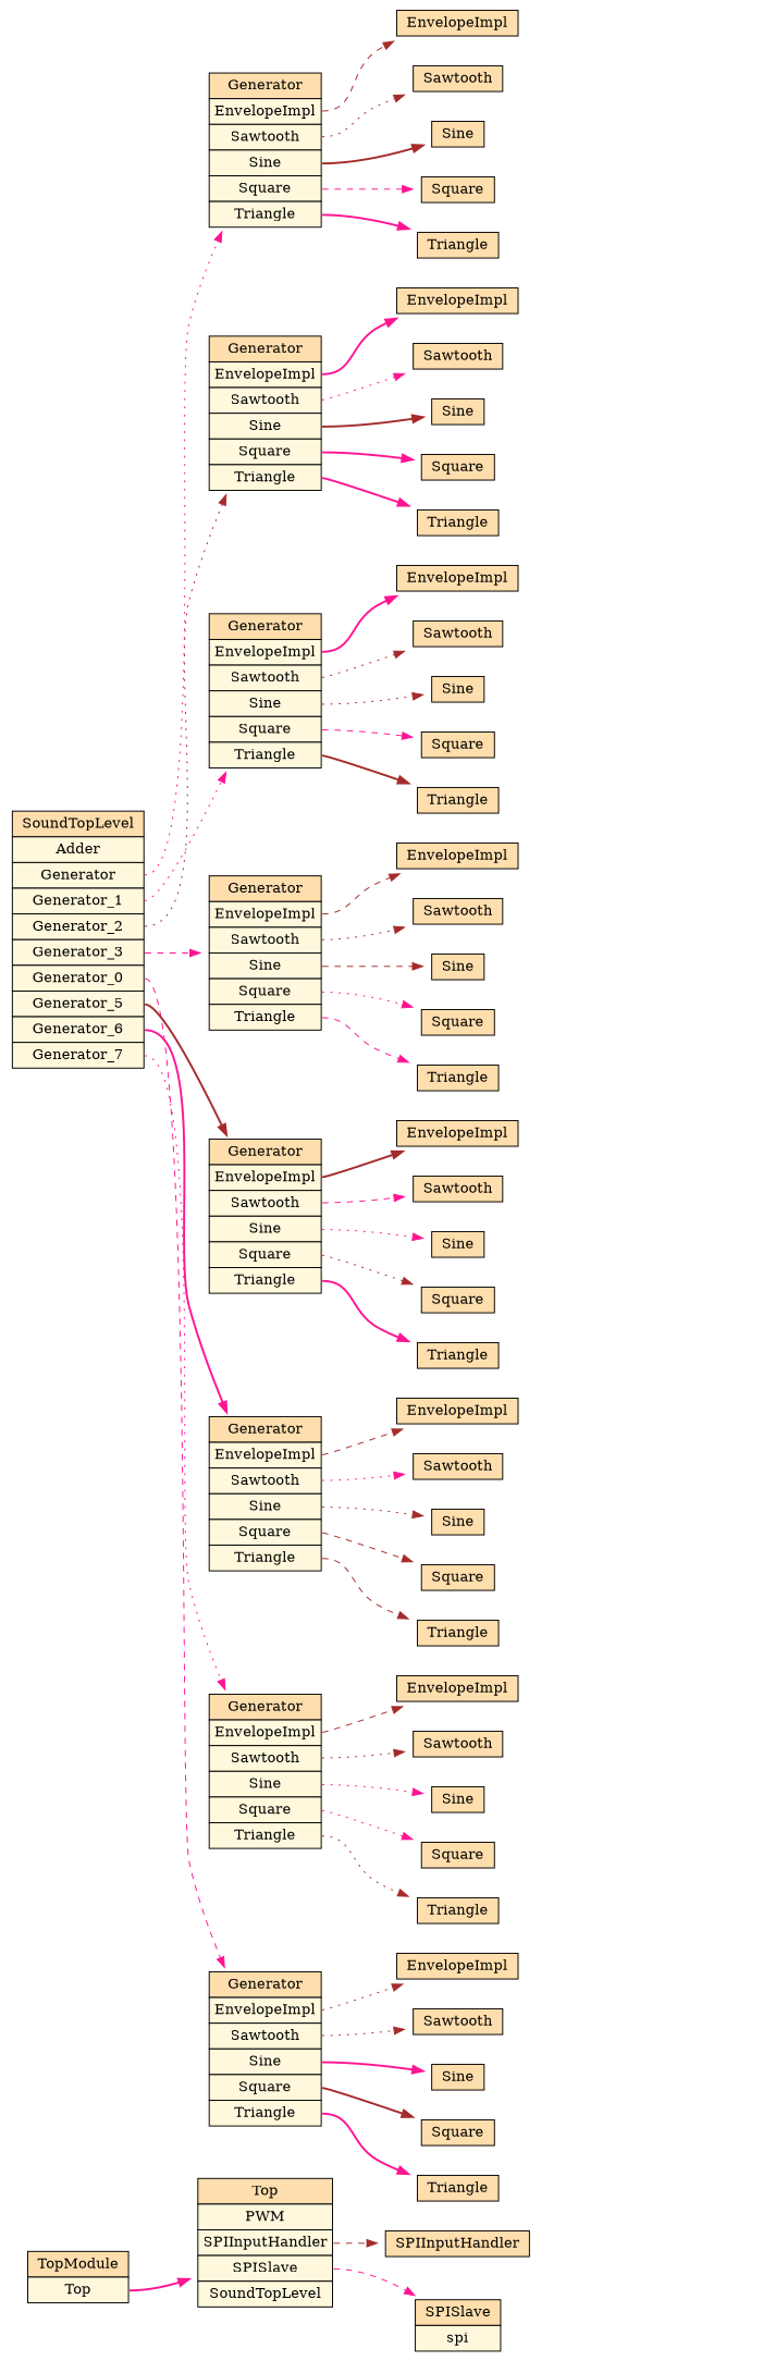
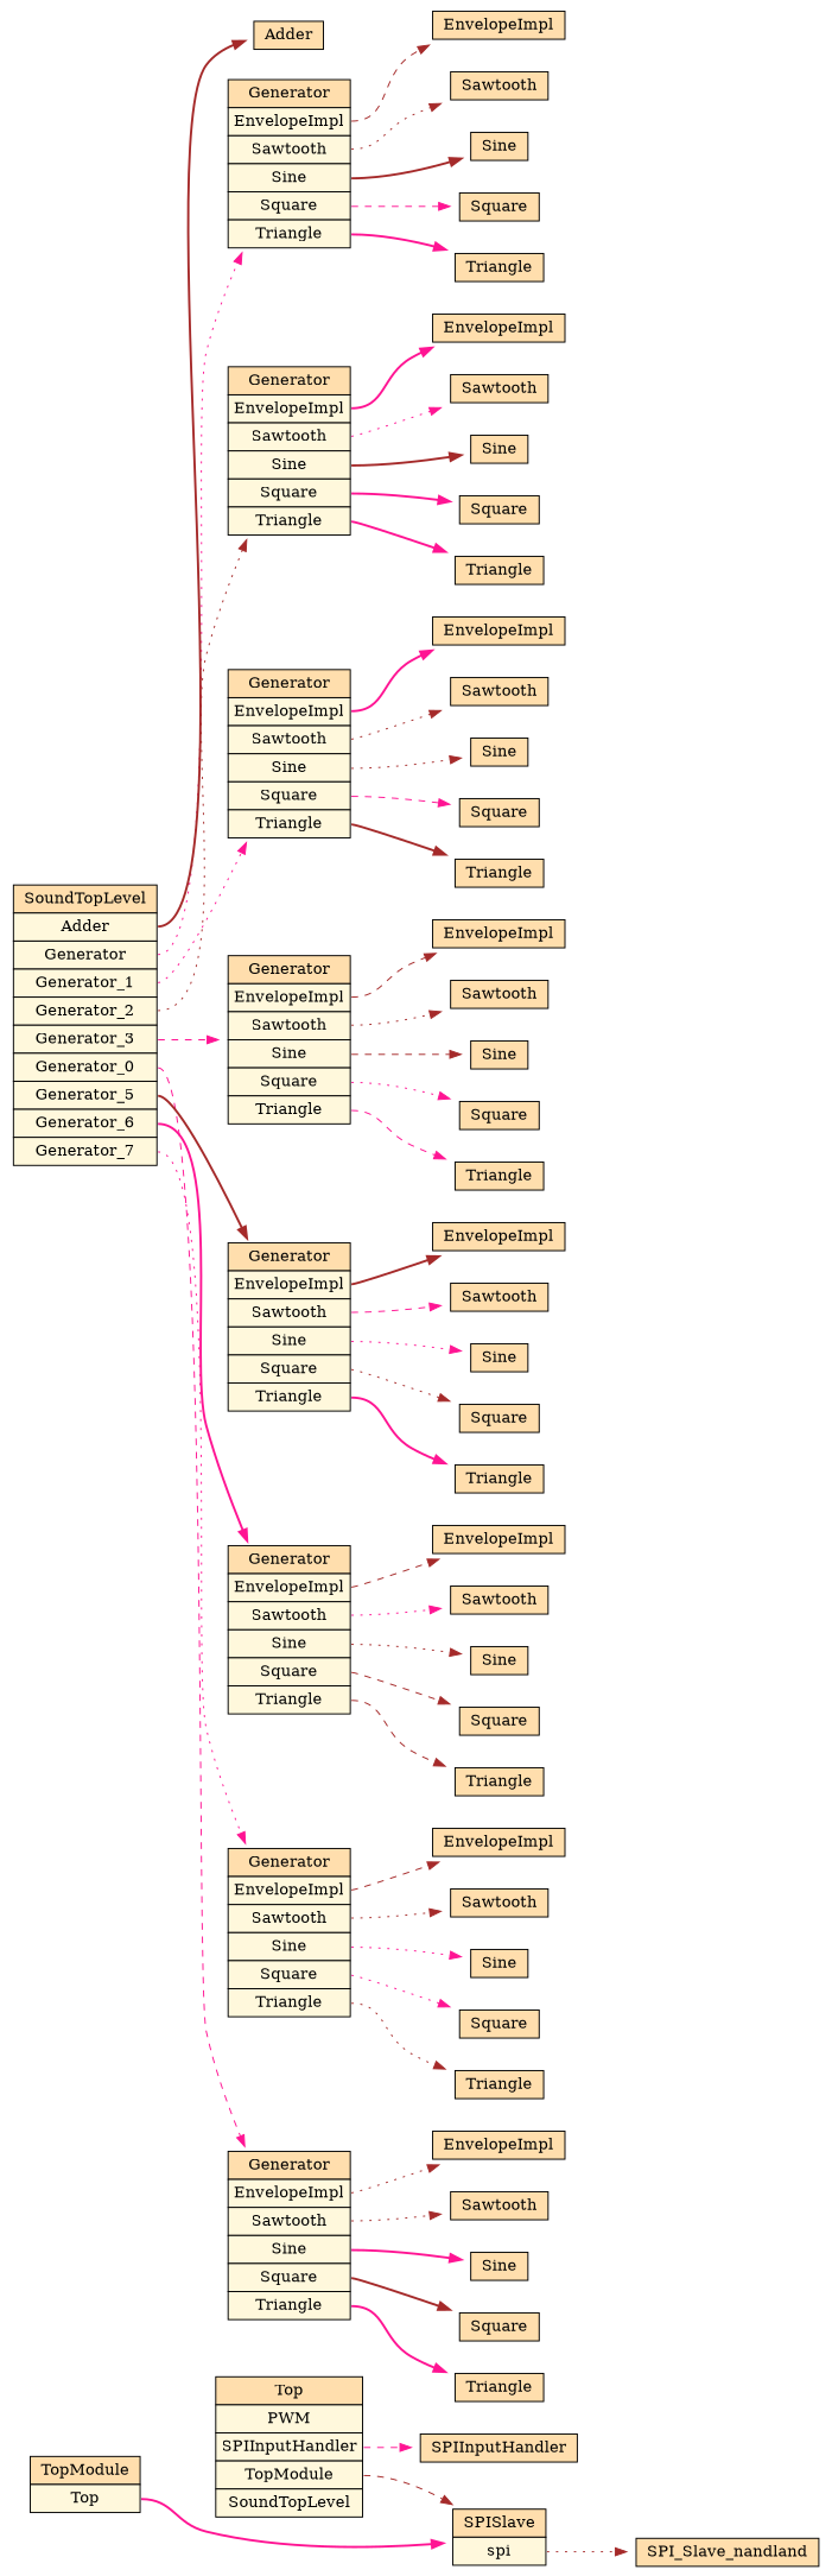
  digraph {
    rankdir=LR
    node [shape=plaintext]
    edge [color=brown style=dotted]
    n1 [label=<  <TABLE BORDER="0" CELLBORDER="1" CELLSPACING="0" CELLPADDING="4" >          <TR >     <TD BGCOLOR="#FFDEAD" > TopModule </TD>   </TR>            <TR>     <TD PORT="module_2" BGCOLOR="#FFF8DC" >Top</TD>   </TR>          </TABLE>>]
-   n2 [label=<  <TABLE BORDER="0" CELLBORDER="1" CELLSPACING="0" CELLPADDING="4" >          <TR >     <TD BGCOLOR="#FFDEAD" > Top </TD>   </TR>            <TR>     <TD PORT="module_54" BGCOLOR="#FFF8DC" >PWM</TD>   </TR>            <TR>     <TD PORT="module_53" BGCOLOR="#FFF8DC" >SPIInputHandler</TD>   </TR>            <TR>     <TD PORT="module_55" BGCOLOR="#FFF8DC" >SPISlave</TD>   </TR>            <TR>     <TD PORT="module_3" BGCOLOR="#FFF8DC" >SoundTopLevel</TD>   </TR>          </TABLE>>]
+   n2 [label=<  <TABLE BORDER="0" CELLBORDER="1" CELLSPACING="0" CELLPADDING="4" >          <TR >     <TD BGCOLOR="#FFDEAD" > Top </TD>   </TR>            <TR>     <TD PORT="module_54" BGCOLOR="#FFF8DC" >PWM</TD>   </TR>            <TR>     <TD PORT="module_53" BGCOLOR="#FFF8DC" >SPIInputHandler</TD>   </TR>            <TR>     <TD PORT="module_55" BGCOLOR="#FFF8DC" >TopModule</TD>   </TR>            <TR>     <TD PORT="module_3" BGCOLOR="#FFF8DC" >SoundTopLevel</TD>   </TR>          </TABLE>>]
    n3 [label=<  <TABLE BORDER="0" CELLBORDER="1" CELLSPACING="0" CELLPADDING="4" >          <TR >     <TD BGCOLOR="#FFDEAD" > SPIInputHandler </TD>   </TR>          </TABLE>>]
    n4 [label=<  <TABLE BORDER="0" CELLBORDER="1" CELLSPACING="0" CELLPADDING="4" >          <TR >     <TD BGCOLOR="#FFDEAD" > SPISlave </TD>   </TR>            <TR>     <TD PORT="module_56" BGCOLOR="#FFF8DC" >spi</TD>   </TR>          </TABLE>>]
    n5 [label=<  <TABLE BORDER="0" CELLBORDER="1" CELLSPACING="0" CELLPADDING="4" >          <TR >     <TD BGCOLOR="#FFDEAD" > SoundTopLevel </TD>   </TR>            <TR>     <TD PORT="module_52" BGCOLOR="#FFF8DC" >Adder</TD>   </TR>            <TR>     <TD PORT="module_46" BGCOLOR="#FFF8DC" >Generator</TD>   </TR>            <TR>     <TD PORT="module_16" BGCOLOR="#FFF8DC" >Generator_1</TD>   </TR>            <TR>     <TD PORT="module_4" BGCOLOR="#FFF8DC" >Generator_2</TD>   </TR>            <TR>     <TD PORT="module_28" BGCOLOR="#FFF8DC" >Generator_3</TD>   </TR>            <TR>     <TD PORT="module_22" BGCOLOR="#FFF8DC" >Generator_0</TD>   </TR>            <TR>     <TD PORT="module_34" BGCOLOR="#FFF8DC" >Generator_5</TD>   </TR>            <TR>     <TD PORT="module_10" BGCOLOR="#FFF8DC" >Generator_6</TD>   </TR>            <TR>     <TD PORT="module_40" BGCOLOR="#FFF8DC" >Generator_7</TD>   </TR>          </TABLE>>]
    n6 [label=<  <TABLE BORDER="0" CELLBORDER="1" CELLSPACING="0" CELLPADDING="4" >          <TR >     <TD BGCOLOR="#FFDEAD" > Generator </TD>   </TR>            <TR>     <TD PORT="module_6" BGCOLOR="#FFF8DC" >EnvelopeImpl</TD>   </TR>            <TR>     <TD PORT="module_9" BGCOLOR="#FFF8DC" >Sawtooth</TD>   </TR>            <TR>     <TD PORT="module_8" BGCOLOR="#FFF8DC" >Sine</TD>   </TR>            <TR>     <TD PORT="module_5" BGCOLOR="#FFF8DC" >Square</TD>   </TR>            <TR>     <TD PORT="module_7" BGCOLOR="#FFF8DC" >Triangle</TD>   </TR>          </TABLE>>]
    n7 [label=<  <TABLE BORDER="0" CELLBORDER="1" CELLSPACING="0" CELLPADDING="4" >          <TR >     <TD BGCOLOR="#FFDEAD" > Generator </TD>   </TR>            <TR>     <TD PORT="module_12" BGCOLOR="#FFF8DC" >EnvelopeImpl</TD>   </TR>            <TR>     <TD PORT="module_15" BGCOLOR="#FFF8DC" >Sawtooth</TD>   </TR>            <TR>     <TD PORT="module_14" BGCOLOR="#FFF8DC" >Sine</TD>   </TR>            <TR>     <TD PORT="module_11" BGCOLOR="#FFF8DC" >Square</TD>   </TR>            <TR>     <TD PORT="module_13" BGCOLOR="#FFF8DC" >Triangle</TD>   </TR>          </TABLE>>]
    n8 [label=<  <TABLE BORDER="0" CELLBORDER="1" CELLSPACING="0" CELLPADDING="4" >          <TR >     <TD BGCOLOR="#FFDEAD" > Generator </TD>   </TR>            <TR>     <TD PORT="module_18" BGCOLOR="#FFF8DC" >EnvelopeImpl</TD>   </TR>            <TR>     <TD PORT="module_21" BGCOLOR="#FFF8DC" >Sawtooth</TD>   </TR>            <TR>     <TD PORT="module_20" BGCOLOR="#FFF8DC" >Sine</TD>   </TR>            <TR>     <TD PORT="module_17" BGCOLOR="#FFF8DC" >Square</TD>   </TR>            <TR>     <TD PORT="module_19" BGCOLOR="#FFF8DC" >Triangle</TD>   </TR>          </TABLE>>]
    n9 [label=<  <TABLE BORDER="0" CELLBORDER="1" CELLSPACING="0" CELLPADDING="4" >          <TR >     <TD BGCOLOR="#FFDEAD" > Generator </TD>   </TR>            <TR>     <TD PORT="module_24" BGCOLOR="#FFF8DC" >EnvelopeImpl</TD>   </TR>            <TR>     <TD PORT="module_27" BGCOLOR="#FFF8DC" >Sawtooth</TD>   </TR>            <TR>     <TD PORT="module_26" BGCOLOR="#FFF8DC" >Sine</TD>   </TR>            <TR>     <TD PORT="module_23" BGCOLOR="#FFF8DC" >Square</TD>   </TR>            <TR>     <TD PORT="module_25" BGCOLOR="#FFF8DC" >Triangle</TD>   </TR>          </TABLE>>]
    n10 [label=<  <TABLE BORDER="0" CELLBORDER="1" CELLSPACING="0" CELLPADDING="4" >          <TR >     <TD BGCOLOR="#FFDEAD" > Generator </TD>   </TR>            <TR>     <TD PORT="module_30" BGCOLOR="#FFF8DC" >EnvelopeImpl</TD>   </TR>            <TR>     <TD PORT="module_33" BGCOLOR="#FFF8DC" >Sawtooth</TD>   </TR>            <TR>     <TD PORT="module_32" BGCOLOR="#FFF8DC" >Sine</TD>   </TR>            <TR>     <TD PORT="module_29" BGCOLOR="#FFF8DC" >Square</TD>   </TR>            <TR>     <TD PORT="module_31" BGCOLOR="#FFF8DC" >Triangle</TD>   </TR>          </TABLE>>]
    n11 [label=<  <TABLE BORDER="0" CELLBORDER="1" CELLSPACING="0" CELLPADDING="4" >          <TR >     <TD BGCOLOR="#FFDEAD" > Generator </TD>   </TR>            <TR>     <TD PORT="module_36" BGCOLOR="#FFF8DC" >EnvelopeImpl</TD>   </TR>            <TR>     <TD PORT="module_39" BGCOLOR="#FFF8DC" >Sawtooth</TD>   </TR>            <TR>     <TD PORT="module_38" BGCOLOR="#FFF8DC" >Sine</TD>   </TR>            <TR>     <TD PORT="module_35" BGCOLOR="#FFF8DC" >Square</TD>   </TR>            <TR>     <TD PORT="module_37" BGCOLOR="#FFF8DC" >Triangle</TD>   </TR>          </TABLE>>]
    n12 [label=<  <TABLE BORDER="0" CELLBORDER="1" CELLSPACING="0" CELLPADDING="4" >          <TR >     <TD BGCOLOR="#FFDEAD" > Generator </TD>   </TR>            <TR>     <TD PORT="module_42" BGCOLOR="#FFF8DC" >EnvelopeImpl</TD>   </TR>            <TR>     <TD PORT="module_45" BGCOLOR="#FFF8DC" >Sawtooth</TD>   </TR>            <TR>     <TD PORT="module_44" BGCOLOR="#FFF8DC" >Sine</TD>   </TR>            <TR>     <TD PORT="module_41" BGCOLOR="#FFF8DC" >Square</TD>   </TR>            <TR>     <TD PORT="module_43" BGCOLOR="#FFF8DC" >Triangle</TD>   </TR>          </TABLE>>]
    n13 [label=<  <TABLE BORDER="0" CELLBORDER="1" CELLSPACING="0" CELLPADDING="4" >          <TR >     <TD BGCOLOR="#FFDEAD" > Generator </TD>   </TR>            <TR>     <TD PORT="module_48" BGCOLOR="#FFF8DC" >EnvelopeImpl</TD>   </TR>            <TR>     <TD PORT="module_51" BGCOLOR="#FFF8DC" >Sawtooth</TD>   </TR>            <TR>     <TD PORT="module_50" BGCOLOR="#FFF8DC" >Sine</TD>   </TR>            <TR>     <TD PORT="module_47" BGCOLOR="#FFF8DC" >Square</TD>   </TR>            <TR>     <TD PORT="module_49" BGCOLOR="#FFF8DC" >Triangle</TD>   </TR>          </TABLE>>]
+   n14 [label=<  <TABLE BORDER="0" CELLBORDER="1" CELLSPACING="0" CELLPADDING="4" >          <TR >     <TD BGCOLOR="#FFDEAD" > Adder </TD>   </TR>          </TABLE>>]
+   n15 [label=<  <TABLE BORDER="0" CELLBORDER="1" CELLSPACING="0" CELLPADDING="4" >          <TR >     <TD BGCOLOR="#FFDEAD" > SPI_Slave_nandland </TD>   </TR>          </TABLE>>]
    n16 [label=<  <TABLE BORDER="0" CELLBORDER="1" CELLSPACING="0" CELLPADDING="4" >          <TR >     <TD BGCOLOR="#FFDEAD" > Square </TD>   </TR>          </TABLE>>]
    n17 [label=<  <TABLE BORDER="0" CELLBORDER="1" CELLSPACING="0" CELLPADDING="4" >          <TR >     <TD BGCOLOR="#FFDEAD" > EnvelopeImpl </TD>   </TR>          </TABLE>>]
    n18 [label=<  <TABLE BORDER="0" CELLBORDER="1" CELLSPACING="0" CELLPADDING="4" >          <TR >     <TD BGCOLOR="#FFDEAD" > Triangle </TD>   </TR>          </TABLE>>]
    n19 [label=<  <TABLE BORDER="0" CELLBORDER="1" CELLSPACING="0" CELLPADDING="4" >          <TR >     <TD BGCOLOR="#FFDEAD" > Sine </TD>   </TR>          </TABLE>>]
    n20 [label=<  <TABLE BORDER="0" CELLBORDER="1" CELLSPACING="0" CELLPADDING="4" >          <TR >     <TD BGCOLOR="#FFDEAD" > Sawtooth </TD>   </TR>          </TABLE>>]
    n21 [label=<  <TABLE BORDER="0" CELLBORDER="1" CELLSPACING="0" CELLPADDING="4" >          <TR >     <TD BGCOLOR="#FFDEAD" > Square </TD>   </TR>          </TABLE>>]
    n22 [label=<  <TABLE BORDER="0" CELLBORDER="1" CELLSPACING="0" CELLPADDING="4" >          <TR >     <TD BGCOLOR="#FFDEAD" > EnvelopeImpl </TD>   </TR>          </TABLE>>]
    n23 [label=<  <TABLE BORDER="0" CELLBORDER="1" CELLSPACING="0" CELLPADDING="4" >          <TR >     <TD BGCOLOR="#FFDEAD" > Triangle </TD>   </TR>          </TABLE>>]
    n24 [label=<  <TABLE BORDER="0" CELLBORDER="1" CELLSPACING="0" CELLPADDING="4" >          <TR >     <TD BGCOLOR="#FFDEAD" > Sine </TD>   </TR>          </TABLE>>]
    n25 [label=<  <TABLE BORDER="0" CELLBORDER="1" CELLSPACING="0" CELLPADDING="4" >          <TR >     <TD BGCOLOR="#FFDEAD" > Sawtooth </TD>   </TR>          </TABLE>>]
    n26 [label=<  <TABLE BORDER="0" CELLBORDER="1" CELLSPACING="0" CELLPADDING="4" >          <TR >     <TD BGCOLOR="#FFDEAD" > Square </TD>   </TR>          </TABLE>>]
    n27 [label=<  <TABLE BORDER="0" CELLBORDER="1" CELLSPACING="0" CELLPADDING="4" >          <TR >     <TD BGCOLOR="#FFDEAD" > EnvelopeImpl </TD>   </TR>          </TABLE>>]
    n28 [label=<  <TABLE BORDER="0" CELLBORDER="1" CELLSPACING="0" CELLPADDING="4" >          <TR >     <TD BGCOLOR="#FFDEAD" > Triangle </TD>   </TR>          </TABLE>>]
    n29 [label=<  <TABLE BORDER="0" CELLBORDER="1" CELLSPACING="0" CELLPADDING="4" >          <TR >     <TD BGCOLOR="#FFDEAD" > Sine </TD>   </TR>          </TABLE>>]
    n30 [label=<  <TABLE BORDER="0" CELLBORDER="1" CELLSPACING="0" CELLPADDING="4" >          <TR >     <TD BGCOLOR="#FFDEAD" > Sawtooth </TD>   </TR>          </TABLE>>]
    n31 [label=<  <TABLE BORDER="0" CELLBORDER="1" CELLSPACING="0" CELLPADDING="4" >          <TR >     <TD BGCOLOR="#FFDEAD" > Square </TD>   </TR>          </TABLE>>]
    n32 [label=<  <TABLE BORDER="0" CELLBORDER="1" CELLSPACING="0" CELLPADDING="4" >          <TR >     <TD BGCOLOR="#FFDEAD" > EnvelopeImpl </TD>   </TR>          </TABLE>>]
    n33 [label=<  <TABLE BORDER="0" CELLBORDER="1" CELLSPACING="0" CELLPADDING="4" >          <TR >     <TD BGCOLOR="#FFDEAD" > Triangle </TD>   </TR>          </TABLE>>]
    n34 [label=<  <TABLE BORDER="0" CELLBORDER="1" CELLSPACING="0" CELLPADDING="4" >          <TR >     <TD BGCOLOR="#FFDEAD" > Sine </TD>   </TR>          </TABLE>>]
    n35 [label=<  <TABLE BORDER="0" CELLBORDER="1" CELLSPACING="0" CELLPADDING="4" >          <TR >     <TD BGCOLOR="#FFDEAD" > Sawtooth </TD>   </TR>          </TABLE>>]
    n36 [label=<  <TABLE BORDER="0" CELLBORDER="1" CELLSPACING="0" CELLPADDING="4" >          <TR >     <TD BGCOLOR="#FFDEAD" > Square </TD>   </TR>          </TABLE>>]
    n37 [label=<  <TABLE BORDER="0" CELLBORDER="1" CELLSPACING="0" CELLPADDING="4" >          <TR >     <TD BGCOLOR="#FFDEAD" > EnvelopeImpl </TD>   </TR>          </TABLE>>]
    n38 [label=<  <TABLE BORDER="0" CELLBORDER="1" CELLSPACING="0" CELLPADDING="4" >          <TR >     <TD BGCOLOR="#FFDEAD" > Triangle </TD>   </TR>          </TABLE>>]
    n39 [label=<  <TABLE BORDER="0" CELLBORDER="1" CELLSPACING="0" CELLPADDING="4" >          <TR >     <TD BGCOLOR="#FFDEAD" > Sine </TD>   </TR>          </TABLE>>]
    n40 [label=<  <TABLE BORDER="0" CELLBORDER="1" CELLSPACING="0" CELLPADDING="4" >          <TR >     <TD BGCOLOR="#FFDEAD" > Sawtooth </TD>   </TR>          </TABLE>>]
    n41 [label=<  <TABLE BORDER="0" CELLBORDER="1" CELLSPACING="0" CELLPADDING="4" >          <TR >     <TD BGCOLOR="#FFDEAD" > Square </TD>   </TR>          </TABLE>>]
    n42 [label=<  <TABLE BORDER="0" CELLBORDER="1" CELLSPACING="0" CELLPADDING="4" >          <TR >     <TD BGCOLOR="#FFDEAD" > EnvelopeImpl </TD>   </TR>          </TABLE>>]
    n43 [label=<  <TABLE BORDER="0" CELLBORDER="1" CELLSPACING="0" CELLPADDING="4" >          <TR >     <TD BGCOLOR="#FFDEAD" > Triangle </TD>   </TR>          </TABLE>>]
    n44 [label=<  <TABLE BORDER="0" CELLBORDER="1" CELLSPACING="0" CELLPADDING="4" >          <TR >     <TD BGCOLOR="#FFDEAD" > Sine </TD>   </TR>          </TABLE>>]
    n45 [label=<  <TABLE BORDER="0" CELLBORDER="1" CELLSPACING="0" CELLPADDING="4" >          <TR >     <TD BGCOLOR="#FFDEAD" > Sawtooth </TD>   </TR>          </TABLE>>]
    n46 [label=<  <TABLE BORDER="0" CELLBORDER="1" CELLSPACING="0" CELLPADDING="4" >          <TR >     <TD BGCOLOR="#FFDEAD" > Square </TD>   </TR>          </TABLE>>]
    n47 [label=<  <TABLE BORDER="0" CELLBORDER="1" CELLSPACING="0" CELLPADDING="4" >          <TR >     <TD BGCOLOR="#FFDEAD" > EnvelopeImpl </TD>   </TR>          </TABLE>>]
    n48 [label=<  <TABLE BORDER="0" CELLBORDER="1" CELLSPACING="0" CELLPADDING="4" >          <TR >     <TD BGCOLOR="#FFDEAD" > Triangle </TD>   </TR>          </TABLE>>]
    n49 [label=<  <TABLE BORDER="0" CELLBORDER="1" CELLSPACING="0" CELLPADDING="4" >          <TR >     <TD BGCOLOR="#FFDEAD" > Sine </TD>   </TR>          </TABLE>>]
    n50 [label=<  <TABLE BORDER="0" CELLBORDER="1" CELLSPACING="0" CELLPADDING="4" >          <TR >     <TD BGCOLOR="#FFDEAD" > Sawtooth </TD>   </TR>          </TABLE>>]
    n51 [label=<  <TABLE BORDER="0" CELLBORDER="1" CELLSPACING="0" CELLPADDING="4" >          <TR >     <TD BGCOLOR="#FFDEAD" > Square </TD>   </TR>          </TABLE>>]
    n52 [label=<  <TABLE BORDER="0" CELLBORDER="1" CELLSPACING="0" CELLPADDING="4" >          <TR >     <TD BGCOLOR="#FFDEAD" > EnvelopeImpl </TD>   </TR>          </TABLE>>]
    n53 [label=<  <TABLE BORDER="0" CELLBORDER="1" CELLSPACING="0" CELLPADDING="4" >          <TR >     <TD BGCOLOR="#FFDEAD" > Triangle </TD>   </TR>          </TABLE>>]
    n54 [label=<  <TABLE BORDER="0" CELLBORDER="1" CELLSPACING="0" CELLPADDING="4" >          <TR >     <TD BGCOLOR="#FFDEAD" > Sine </TD>   </TR>          </TABLE>>]
    n55 [label=<  <TABLE BORDER="0" CELLBORDER="1" CELLSPACING="0" CELLPADDING="4" >          <TR >     <TD BGCOLOR="#FFDEAD" > Sawtooth </TD>   </TR>          </TABLE>>]
-   n1 -> n2 [color=deeppink style=bold tailport=module_2]
-   n2 -> n3 [style=dashed tailport=module_53]
-   n2 -> n4 [color=deeppink style=dashed tailport=module_55]
+   n1 -> n4 [color=deeppink style=bold tailport=module_2]
+   n2 -> n3 [color=deeppink style=dashed tailport=module_53]
+   n2 -> n4 [style=dashed tailport=module_55]
+   n4 -> n15 [tailport=module_56]
    n5 -> n6 [tailport=module_4]
    n5 -> n7 [color=deeppink style=bold tailport=module_10]
    n5 -> n8 [color=deeppink tailport=module_16]
    n5 -> n9 [color=deeppink style=dashed tailport=module_22]
    n5 -> n10 [color=deeppink style=dashed tailport=module_28]
    n5 -> n11 [style=bold tailport=module_34]
    n5 -> n12 [color=deeppink tailport=module_40]
    n5 -> n13 [color=deeppink tailport=module_46]
+   n5 -> n14 [style=bold tailport=module_52]
    n6 -> n16 [color=deeppink style=bold tailport=module_5]
    n6 -> n17 [color=deeppink style=bold tailport=module_6]
    n6 -> n18 [color=deeppink style=bold tailport=module_7]
    n6 -> n19 [style=bold tailport=module_8]
    n6 -> n20 [color=deeppink tailport=module_9]
    n7 -> n21 [style=dashed tailport=module_11]
    n7 -> n22 [style=dashed tailport=module_12]
    n7 -> n23 [style=dashed tailport=module_13]
    n7 -> n24 [tailport=module_14]
    n7 -> n25 [color=deeppink tailport=module_15]
    n8 -> n26 [color=deeppink style=dashed tailport=module_17]
    n8 -> n27 [color=deeppink style=bold tailport=module_18]
    n8 -> n28 [style=bold tailport=module_19]
    n8 -> n29 [tailport=module_20]
    n8 -> n30 [tailport=module_21]
    n9 -> n31 [style=bold tailport=module_23]
    n9 -> n32 [tailport=module_24]
    n9 -> n33 [color=deeppink style=bold tailport=module_25]
    n9 -> n34 [color=deeppink style=bold tailport=module_26]
    n9 -> n35 [tailport=module_27]
    n10 -> n36 [color=deeppink tailport=module_29]
    n10 -> n37 [style=dashed tailport=module_30]
    n10 -> n38 [color=deeppink style=dashed tailport=module_31]
    n10 -> n39 [style=dashed tailport=module_32]
    n10 -> n40 [tailport=module_33]
    n11 -> n41 [tailport=module_35]
    n11 -> n42 [style=bold tailport=module_36]
    n11 -> n43 [color=deeppink style=bold tailport=module_37]
    n11 -> n44 [color=deeppink tailport=module_38]
    n11 -> n45 [color=deeppink style=dashed tailport=module_39]
    n12 -> n46 [color=deeppink tailport=module_41]
    n12 -> n47 [style=dashed tailport=module_42]
    n12 -> n48 [tailport=module_43]
    n12 -> n49 [color=deeppink tailport=module_44]
    n12 -> n50 [tailport=module_45]
    n13 -> n51 [color=deeppink style=dashed tailport=module_47]
    n13 -> n52 [style=dashed tailport=module_48]
    n13 -> n53 [color=deeppink style=bold tailport=module_49]
    n13 -> n54 [style=bold tailport=module_50]
    n13 -> n55 [tailport=module_51]
  }
